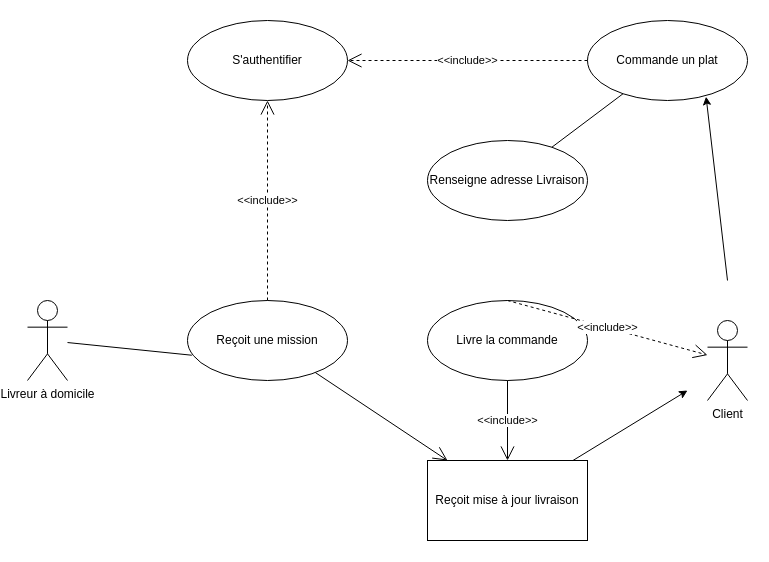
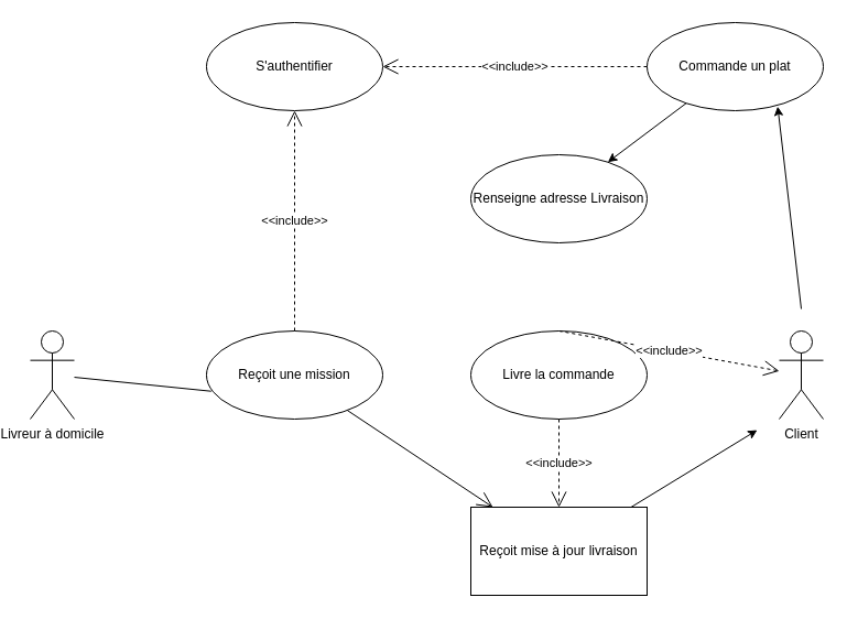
  <mxCell id="0" />
  <mxCell id="1" parent="0" />
  <mxCell id="2" value="&lt;div&gt;Livreur à domicile&lt;/div&gt;" style="shape=umlActor;verticalLabelPosition=bottom;verticalAlign=top;html=1;" parent="1" vertex="1"><mxGeometry x="20" y="300" width="40" height="80" as="geometry" /></mxCell>
  <mxCell id="3" value="&lt;div&gt;Reçoit une mission&lt;/div&gt;" style="ellipse;whiteSpace=wrap;html=1;fontFamily=Helvetica;fontSize=12;" parent="1" vertex="1"><mxGeometry x="180" y="300" width="160" height="80" as="geometry" /></mxCell>
  <mxCell id="4" value="Livre la commande" style="ellipse;whiteSpace=wrap;html=1;" parent="1" vertex="1"><mxGeometry x="420" y="300" width="160" height="80" as="geometry" /></mxCell>
  <mxCell id="5" value="" style="endArrow=open;endFill=1;endSize=12;html=1;rounded=0;" parent="1" source="3" target="7" edge="1"><mxGeometry width="160" relative="1" as="geometry"><mxPoint x="259.497" y="399.749" as="sourcePoint" /><mxPoint x="308.4" y="437.99" as="targetPoint" /></mxGeometry></mxCell>
- <mxCell id="6" value="Client" style="shape=umlActor;verticalLabelPosition=bottom;verticalAlign=top;html=1;" parent="1" vertex="1"><mxGeometry x="700" y="320" width="40" height="80" as="geometry" /></mxCell>
+ <mxCell id="6" value="Client" style="shape=umlActor;verticalLabelPosition=bottom;verticalAlign=top;html=1;" parent="1" vertex="1"><mxGeometry x="700" y="300" width="40" height="80" as="geometry" /></mxCell>
  <mxCell id="7" value="Reçoit mise à jour livraison" style="whiteSpace=wrap;html=1;rounded=0;" parent="1" vertex="1"><mxGeometry x="420" y="460" width="160" height="80" as="geometry" /></mxCell>
  <mxCell id="8" value="" style="endArrow=classic;html=1;rounded=0;entryX=0.741;entryY=0.952;entryDx=0;entryDy=0;entryPerimeter=0;" parent="1" target="13" edge="1"><mxGeometry width="50" height="50" relative="1" as="geometry"><mxPoint x="720" y="280" as="sourcePoint" /><mxPoint x="630" y="270" as="targetPoint" /></mxGeometry></mxCell>
  <mxCell id="9" value="&lt;div&gt;Renseigne adresse Livraison&lt;/div&gt;" style="ellipse;whiteSpace=wrap;html=1;" parent="1" vertex="1"><mxGeometry x="420" y="140" width="160" height="80" as="geometry" /></mxCell>
- <mxCell id="10" value="" style="endArrow=none;html=1;rounded=0;" parent="1" source="13" target="9" edge="1"><mxGeometry width="50" height="50" relative="1" as="geometry"><mxPoint x="630" y="440" as="sourcePoint" /><mxPoint x="390" y="260" as="targetPoint" /><Array as="points" /></mxGeometry></mxCell>
+ <mxCell id="10" value="" style="endArrow=classic;html=1;rounded=0;" parent="1" source="13" target="9" edge="1"><mxGeometry width="50" height="50" relative="1" as="geometry"><mxPoint x="630" y="440" as="sourcePoint" /><mxPoint x="390" y="260" as="targetPoint" /><Array as="points" /></mxGeometry></mxCell>
  <mxCell id="11" value="&amp;lt;&amp;lt;include&amp;gt;&amp;gt;" style="endArrow=open;endSize=12;dashed=1;html=1;rounded=0;exitX=0.5;exitY=0;exitDx=0;exitDy=0;" parent="1" source="4" target="6" edge="1"><mxGeometry width="160" relative="1" as="geometry"><mxPoint x="60" y="420" as="sourcePoint" /><mxPoint x="440" y="280" as="targetPoint" /></mxGeometry></mxCell>
- <mxCell id="12" value="&amp;lt;&amp;lt;include&amp;gt;&amp;gt;" style="endArrow=open;endSize=12;dashed=0;html=1;rounded=0;exitX=0.5;exitY=1;exitDx=0;exitDy=0;" parent="1" source="4" target="7" edge="1"><mxGeometry width="160" relative="1" as="geometry"><mxPoint x="370" y="210" as="sourcePoint" /><mxPoint x="400.02" y="295" as="targetPoint" /></mxGeometry></mxCell>
+ <mxCell id="12" value="&amp;lt;&amp;lt;include&amp;gt;&amp;gt;" style="endArrow=open;endSize=12;dashed=1;html=1;rounded=0;exitX=0.5;exitY=1;exitDx=0;exitDy=0;" parent="1" source="4" target="7" edge="1"><mxGeometry width="160" relative="1" as="geometry"><mxPoint x="370" y="210" as="sourcePoint" /><mxPoint x="400.02" y="295" as="targetPoint" /></mxGeometry></mxCell>
  <mxCell id="13" value="Commande un plat" style="ellipse;whiteSpace=wrap;html=1;" parent="1" vertex="1"><mxGeometry x="580" y="20" width="160" height="80" as="geometry" /></mxCell>
  <mxCell id="14" value="S'authentifier" style="ellipse;whiteSpace=wrap;html=1;" parent="1" vertex="1"><mxGeometry x="180" y="20" width="160" height="80" as="geometry" /></mxCell>
  <mxCell id="15" value="&amp;lt;&amp;lt;include&amp;gt;&amp;gt;" style="endArrow=open;endSize=12;dashed=1;html=1;rounded=0;exitX=0.5;exitY=0;exitDx=0;exitDy=0;entryX=0.5;entryY=1;entryDx=0;entryDy=0;" parent="1" source="3" edge="1" target="14"><mxGeometry width="160" relative="1" as="geometry"><mxPoint x="230" y="182.55" as="sourcePoint" /><mxPoint x="280.534" y="130.004" as="targetPoint" /></mxGeometry></mxCell>
  <mxCell id="16" value="&amp;lt;&amp;lt;include&amp;gt;&amp;gt;" style="endArrow=open;endSize=12;dashed=1;html=1;rounded=0;exitX=0;exitY=0.5;exitDx=0;exitDy=0;" parent="1" source="13" edge="1"><mxGeometry width="160" relative="1" as="geometry"><mxPoint x="570" y="60" as="sourcePoint" /><mxPoint x="340" y="60" as="targetPoint" /><Array as="points" /></mxGeometry></mxCell>
  <mxCell id="17" value="" style="endArrow=classic;html=1;rounded=0;" parent="1" source="7" edge="1"><mxGeometry width="50" height="50" relative="1" as="geometry"><mxPoint x="290" y="350" as="sourcePoint" /><mxPoint x="680" y="390" as="targetPoint" /></mxGeometry></mxCell>
  <mxCell id="18" value="" style="endArrow=none;html=1;entryX=0.027;entryY=0.684;entryDx=0;entryDy=0;entryPerimeter=0;" edge="1" parent="1" source="2" target="3"><mxGeometry width="50" height="50" relative="1" as="geometry"><mxPoint x="220" y="360" as="sourcePoint" /><mxPoint x="270" y="310" as="targetPoint" /></mxGeometry></mxCell>
